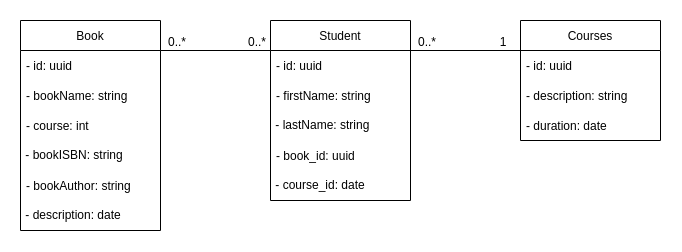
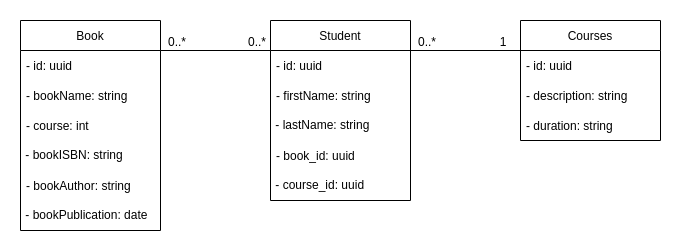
  <mxCell id="0" />
  <mxCell id="1" parent="0" />
  <mxCell id="2" value="Book" style="swimlane;fontStyle=0;childLayout=stackLayout;horizontal=1;startSize=30;horizontalStack=0;resizeParent=1;resizeParentMax=0;resizeLast=0;collapsible=1;marginBottom=0;" vertex="1" parent="1"><mxGeometry x="20" y="20" width="140" height="210" as="geometry" /></mxCell>
  <mxCell id="3" value="- id: uuid" style="text;strokeColor=none;fillColor=none;align=left;verticalAlign=middle;spacingLeft=4;spacingRight=4;overflow=hidden;points=[[0,0.5],[1,0.5]];portConstraint=eastwest;rotatable=0;" vertex="1" parent="2"><mxGeometry y="30" width="140" height="30" as="geometry" /></mxCell>
  <mxCell id="4" value="- bookName: string" style="text;strokeColor=none;fillColor=none;align=left;verticalAlign=middle;spacingLeft=4;spacingRight=4;overflow=hidden;points=[[0,0.5],[1,0.5]];portConstraint=eastwest;rotatable=0;" vertex="1" parent="2"><mxGeometry y="60" width="140" height="30" as="geometry" /></mxCell>
  <mxCell id="5" value="- course: int" style="text;strokeColor=none;fillColor=none;align=left;verticalAlign=middle;spacingLeft=4;spacingRight=4;overflow=hidden;points=[[0,0.5],[1,0.5]];portConstraint=eastwest;rotatable=0;" vertex="1" parent="2"><mxGeometry y="90" width="140" height="30" as="geometry" /></mxCell>
  <mxCell id="6" value="&amp;nbsp;- bookISBN: string" style="text;html=1;strokeColor=none;fillColor=none;align=left;verticalAlign=middle;whiteSpace=wrap;rounded=0;" vertex="1" parent="2"><mxGeometry y="120" width="140" height="30" as="geometry" /></mxCell>
  <mxCell id="7" value="- bookAuthor: string" style="text;strokeColor=none;fillColor=none;align=left;verticalAlign=middle;spacingLeft=4;spacingRight=4;overflow=hidden;points=[[0,0.5],[1,0.5]];portConstraint=eastwest;rotatable=0;" vertex="1" parent="2"><mxGeometry y="150" width="140" height="30" as="geometry" /></mxCell>
- <mxCell id="8" value="&lt;div align=&quot;left&quot;&gt;&amp;nbsp;- description: date&lt;br&gt;&lt;/div&gt;" style="text;html=1;strokeColor=none;fillColor=none;align=left;verticalAlign=middle;whiteSpace=wrap;rounded=0;" vertex="1" parent="2"><mxGeometry y="180" width="140" height="30" as="geometry" /></mxCell>
+ <mxCell id="8" value="&lt;div align=&quot;left&quot;&gt;&amp;nbsp;- bookPublication: date&lt;br&gt;&lt;/div&gt;" style="text;html=1;strokeColor=none;fillColor=none;align=left;verticalAlign=middle;whiteSpace=wrap;rounded=0;" vertex="1" parent="2"><mxGeometry y="180" width="140" height="30" as="geometry" /></mxCell>
  <mxCell id="9" value="Student" style="swimlane;fontStyle=0;childLayout=stackLayout;horizontal=1;startSize=30;horizontalStack=0;resizeParent=1;resizeParentMax=0;resizeLast=0;collapsible=1;marginBottom=0;" vertex="1" parent="1"><mxGeometry x="270" y="20" width="140" height="180" as="geometry" /></mxCell>
  <mxCell id="10" value="- id: uuid" style="text;strokeColor=none;fillColor=none;align=left;verticalAlign=middle;spacingLeft=4;spacingRight=4;overflow=hidden;points=[[0,0.5],[1,0.5]];portConstraint=eastwest;rotatable=0;" vertex="1" parent="9"><mxGeometry y="30" width="140" height="30" as="geometry" /></mxCell>
  <mxCell id="11" value="- firstName: string" style="text;strokeColor=none;fillColor=none;align=left;verticalAlign=middle;spacingLeft=4;spacingRight=4;overflow=hidden;points=[[0,0.5],[1,0.5]];portConstraint=eastwest;rotatable=0;" vertex="1" parent="9"><mxGeometry y="60" width="140" height="30" as="geometry" /></mxCell>
  <mxCell id="12" value="&amp;nbsp;- lastName: string" style="text;html=1;strokeColor=none;fillColor=none;align=left;verticalAlign=middle;whiteSpace=wrap;rounded=0;" vertex="1" parent="9"><mxGeometry y="90" width="140" height="30" as="geometry" /></mxCell>
  <mxCell id="13" value="- book_id: uuid" style="text;strokeColor=none;fillColor=none;align=left;verticalAlign=middle;spacingLeft=4;spacingRight=4;overflow=hidden;points=[[0,0.5],[1,0.5]];portConstraint=eastwest;rotatable=0;" vertex="1" parent="9"><mxGeometry y="120" width="140" height="30" as="geometry" /></mxCell>
- <mxCell id="14" value="&lt;div align=&quot;left&quot;&gt;&amp;nbsp;- course_id: date&lt;br&gt;&lt;/div&gt;" style="text;html=1;strokeColor=none;fillColor=none;align=left;verticalAlign=middle;whiteSpace=wrap;rounded=0;" vertex="1" parent="9"><mxGeometry y="150" width="140" height="30" as="geometry" /></mxCell>
+ <mxCell id="14" value="&lt;div align=&quot;left&quot;&gt;&amp;nbsp;- course_id: uuid&lt;br&gt;&lt;/div&gt;" style="text;html=1;strokeColor=none;fillColor=none;align=left;verticalAlign=middle;whiteSpace=wrap;rounded=0;" vertex="1" parent="9"><mxGeometry y="150" width="140" height="30" as="geometry" /></mxCell>
  <mxCell id="15" value="" style="endArrow=none;html=1;rounded=0;" edge="1" parent="1"><mxGeometry width="50" height="50" relative="1" as="geometry"><mxPoint x="160" y="50" as="sourcePoint" /><mxPoint x="270" y="50" as="targetPoint" /></mxGeometry></mxCell>
  <mxCell id="16" value="0..*" style="text;html=1;strokeColor=none;fillColor=none;align=center;verticalAlign=middle;whiteSpace=wrap;rounded=0;" vertex="1" parent="1"><mxGeometry x="147" y="27" width="60" height="30" as="geometry" /></mxCell>
  <mxCell id="17" value="0..*" style="text;html=1;strokeColor=none;fillColor=none;align=center;verticalAlign=middle;whiteSpace=wrap;rounded=0;" vertex="1" parent="1"><mxGeometry x="227" y="27" width="60" height="30" as="geometry" /></mxCell>
  <mxCell id="18" value="Courses" style="swimlane;fontStyle=0;childLayout=stackLayout;horizontal=1;startSize=30;horizontalStack=0;resizeParent=1;resizeParentMax=0;resizeLast=0;collapsible=1;marginBottom=0;" vertex="1" parent="1"><mxGeometry x="520" y="20" width="140" height="120" as="geometry" /></mxCell>
  <mxCell id="19" value="- id: uuid" style="text;strokeColor=none;fillColor=none;align=left;verticalAlign=middle;spacingLeft=4;spacingRight=4;overflow=hidden;points=[[0,0.5],[1,0.5]];portConstraint=eastwest;rotatable=0;" vertex="1" parent="18"><mxGeometry y="30" width="140" height="30" as="geometry" /></mxCell>
  <mxCell id="20" value="- description: string" style="text;strokeColor=none;fillColor=none;align=left;verticalAlign=middle;spacingLeft=4;spacingRight=4;overflow=hidden;points=[[0,0.5],[1,0.5]];portConstraint=eastwest;rotatable=0;" vertex="1" parent="18"><mxGeometry y="60" width="140" height="30" as="geometry" /></mxCell>
- <mxCell id="21" value="- duration: date" style="text;strokeColor=none;fillColor=none;align=left;verticalAlign=middle;spacingLeft=4;spacingRight=4;overflow=hidden;points=[[0,0.5],[1,0.5]];portConstraint=eastwest;rotatable=0;" vertex="1" parent="18"><mxGeometry y="90" width="140" height="30" as="geometry" /></mxCell>
+ <mxCell id="21" value="- duration: string" style="text;strokeColor=none;fillColor=none;align=left;verticalAlign=middle;spacingLeft=4;spacingRight=4;overflow=hidden;points=[[0,0.5],[1,0.5]];portConstraint=eastwest;rotatable=0;" vertex="1" parent="18"><mxGeometry y="90" width="140" height="30" as="geometry" /></mxCell>
  <mxCell id="22" value="" style="endArrow=none;html=1;rounded=0;entryX=0.014;entryY=-0.033;entryDx=0;entryDy=0;entryPerimeter=0;exitX=0.993;exitY=-0.033;exitDx=0;exitDy=0;exitPerimeter=0;" edge="1" parent="1"><mxGeometry width="50" height="50" relative="1" as="geometry"><mxPoint x="409.02" y="50.01" as="sourcePoint" /><mxPoint x="521.96" y="50.01" as="targetPoint" /></mxGeometry></mxCell>
  <mxCell id="23" value="0..*" style="text;html=1;strokeColor=none;fillColor=none;align=center;verticalAlign=middle;whiteSpace=wrap;rounded=0;" vertex="1" parent="1"><mxGeometry x="397" y="27" width="60" height="30" as="geometry" /></mxCell>
  <mxCell id="24" value="1" style="text;html=1;strokeColor=none;fillColor=none;align=center;verticalAlign=middle;whiteSpace=wrap;rounded=0;" vertex="1" parent="1"><mxGeometry x="473" y="27" width="60" height="30" as="geometry" /></mxCell>
